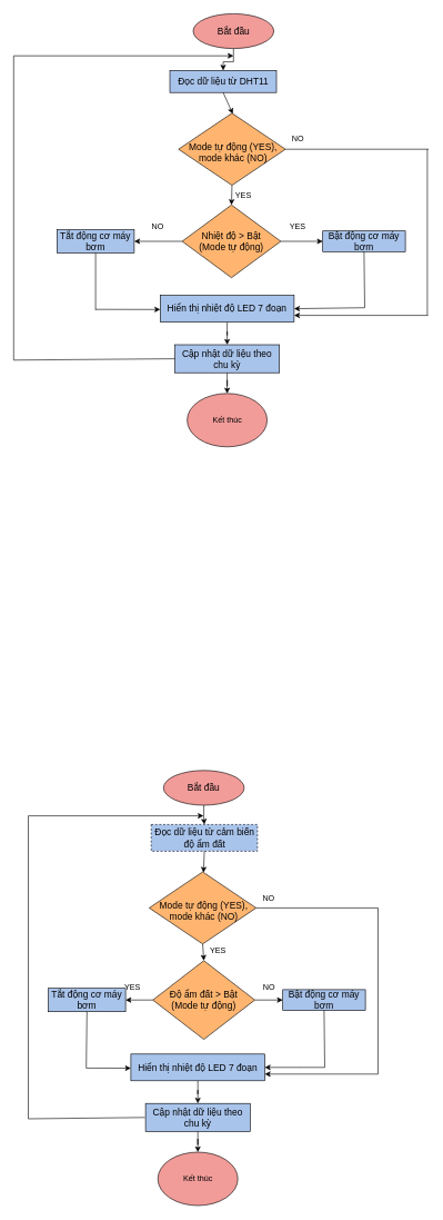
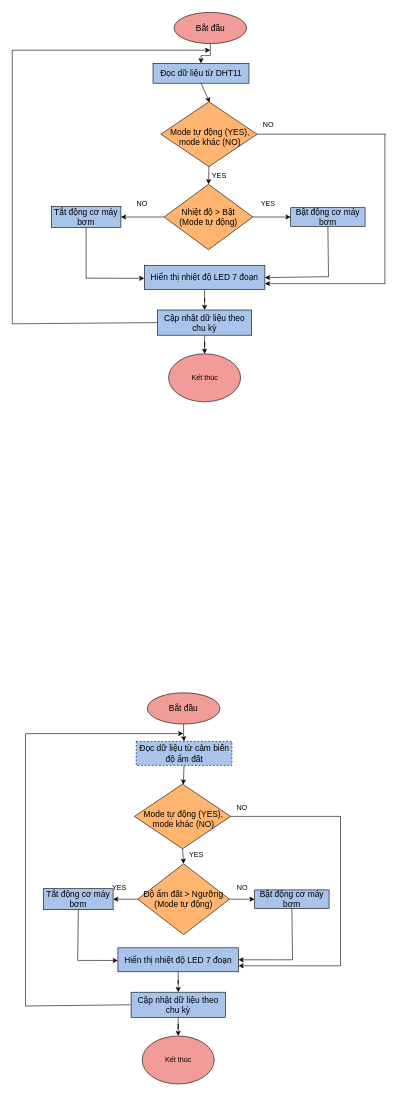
  <mxCell id="0" />
  <mxCell id="1" parent="0" />
  <mxCell id="2" style="edgeStyle=orthogonalEdgeStyle;rounded=0;orthogonalLoop=1;jettySize=auto;html=1;entryX=0.5;entryY=0;entryDx=0;entryDy=0;" parent="1" source="3" target="4" edge="1"><mxGeometry relative="1" as="geometry" /></mxCell>
  <mxCell id="3" value="&lt;font style=&quot;font-size: 14px;&quot;&gt;Bắt đầu&lt;/font&gt;" style="ellipse;whiteSpace=wrap;html=1;fillColor=#F19C99;" parent="1" vertex="1"><mxGeometry x="289.5" y="20" width="121" height="52" as="geometry" /></mxCell>
  <mxCell id="4" value="&lt;font style=&quot;font-size: 14px;&quot;&gt;Đọc dữ liệu từ DHT11&lt;/font&gt;" style="rounded=0;whiteSpace=wrap;html=1;fillColor=#A9C4EB;" parent="1" vertex="1"><mxGeometry x="254.5" y="105" width="160" height="33" as="geometry" /></mxCell>
  <mxCell id="5" style="edgeStyle=orthogonalEdgeStyle;rounded=0;orthogonalLoop=1;jettySize=auto;html=1;entryX=0;entryY=0.5;entryDx=0;entryDy=0;" parent="1" source="7" target="9" edge="1"><mxGeometry relative="1" as="geometry" /></mxCell>
  <mxCell id="6" style="edgeStyle=orthogonalEdgeStyle;rounded=0;orthogonalLoop=1;jettySize=auto;html=1;entryX=1;entryY=0.5;entryDx=0;entryDy=0;" parent="1" source="7" target="8" edge="1"><mxGeometry relative="1" as="geometry" /></mxCell>
  <mxCell id="7" value="&lt;font style=&quot;font-size: 14px;&quot;&gt;Nhiệt độ &amp;gt; Bật&lt;br&gt;(Mode tự động)&lt;/font&gt;" style="rhombus;whiteSpace=wrap;html=1;fillColor=#FFB570;" parent="1" vertex="1"><mxGeometry x="273" y="306.5" width="148" height="109" as="geometry" /></mxCell>
  <mxCell id="8" value="&lt;font style=&quot;font-size: 14px;&quot;&gt;Tắt động cơ máy bơm&lt;/font&gt;" style="rounded=0;whiteSpace=wrap;html=1;fillColor=#A9C4EB;" parent="1" vertex="1"><mxGeometry x="85" y="343.5" width="116" height="35" as="geometry" /></mxCell>
  <mxCell id="9" value="&lt;font style=&quot;font-size: 14px;&quot;&gt;Bật động cơ máy bơm&lt;/font&gt;" style="rounded=0;whiteSpace=wrap;html=1;fillColor=#A9C4EB;" parent="1" vertex="1"><mxGeometry x="484" y="345.5" width="124" height="31" as="geometry" /></mxCell>
  <mxCell id="10" style="edgeStyle=orthogonalEdgeStyle;rounded=0;orthogonalLoop=1;jettySize=auto;html=1;entryX=0.5;entryY=0;entryDx=0;entryDy=0;" parent="1" source="11" edge="1" target="13"><mxGeometry relative="1" as="geometry"><mxPoint x="347" y="558" as="targetPoint" /></mxGeometry></mxCell>
  <mxCell id="11" value="&lt;font style=&quot;font-size: 14px;&quot;&gt;Hiển thị nhiệt độ LED 7 đoạn&lt;/font&gt;" style="rounded=0;whiteSpace=wrap;html=1;fillColor=#A9C4EB;" parent="1" vertex="1"><mxGeometry x="240" y="442" width="201" height="40" as="geometry" /></mxCell>
  <mxCell id="12" style="edgeStyle=orthogonalEdgeStyle;rounded=0;orthogonalLoop=1;jettySize=auto;html=1;entryX=0.5;entryY=0;entryDx=0;entryDy=0;" parent="1" source="13" target="17" edge="1"><mxGeometry relative="1" as="geometry" /></mxCell>
  <mxCell id="13" value="&lt;font style=&quot;font-size: 14px;&quot;&gt;Cập nhật dữ liệu theo chu kỳ&lt;/font&gt;" style="rounded=0;whiteSpace=wrap;html=1;fillColor=#A9C4EB;" parent="1" vertex="1"><mxGeometry x="262" y="516" width="157" height="42" as="geometry" /></mxCell>
  <mxCell id="14" value="YES" style="text;html=1;align=center;verticalAlign=middle;resizable=0;points=[];autosize=1;strokeColor=none;fillColor=none;" parent="1" vertex="1"><mxGeometry x="421" y="324" width="50" height="30" as="geometry" /></mxCell>
  <mxCell id="15" value="NO" style="text;html=1;align=center;verticalAlign=middle;resizable=0;points=[];autosize=1;strokeColor=none;fillColor=none;" parent="1" vertex="1"><mxGeometry x="216" y="324" width="40" height="30" as="geometry" /></mxCell>
  <mxCell id="16" value="" style="endArrow=classic;html=1;rounded=0;" parent="1" edge="1"><mxGeometry width="50" height="50" relative="1" as="geometry"><mxPoint x="20" y="539" as="sourcePoint" /><mxPoint x="350" y="83" as="targetPoint" /><Array as="points"><mxPoint x="20" y="83" /></Array></mxGeometry></mxCell>
  <mxCell id="17" value="Kết thúc" style="ellipse;whiteSpace=wrap;html=1;fillColor=#F19C99;" parent="1" vertex="1"><mxGeometry x="280.5" y="589" width="120" height="80" as="geometry" /></mxCell>
  <mxCell id="18" value="" style="endArrow=none;html=1;rounded=0;entryX=0.5;entryY=1;entryDx=0;entryDy=0;" parent="1" target="8" edge="1"><mxGeometry width="50" height="50" relative="1" as="geometry"><mxPoint x="143" y="464" as="sourcePoint" /><mxPoint x="151" y="434" as="targetPoint" /></mxGeometry></mxCell>
  <mxCell id="19" value="" style="endArrow=none;html=1;rounded=0;entryX=0.5;entryY=1;entryDx=0;entryDy=0;" parent="1" edge="1" target="9"><mxGeometry width="50" height="50" relative="1" as="geometry"><mxPoint x="547" y="460.5" as="sourcePoint" /><mxPoint x="553" y="402" as="targetPoint" /></mxGeometry></mxCell>
  <mxCell id="20" value="" style="endArrow=classic;html=1;rounded=0;entryX=0;entryY=0.529;entryDx=0;entryDy=0;entryPerimeter=0;" parent="1" target="11" edge="1"><mxGeometry width="50" height="50" relative="1" as="geometry"><mxPoint x="143" y="463" as="sourcePoint" /><mxPoint x="241" y="466.5" as="targetPoint" /></mxGeometry></mxCell>
  <mxCell id="21" value="" style="endArrow=classic;html=1;rounded=0;entryX=1;entryY=0.5;entryDx=0;entryDy=0;" parent="1" target="11" edge="1"><mxGeometry width="50" height="50" relative="1" as="geometry"><mxPoint x="547" y="460.5" as="sourcePoint" /><mxPoint x="478" y="461.5" as="targetPoint" /></mxGeometry></mxCell>
  <mxCell id="22" value="" style="endArrow=none;html=1;rounded=0;entryX=1;entryY=0.5;entryDx=0;entryDy=0;" parent="1" edge="1"><mxGeometry width="50" height="50" relative="1" as="geometry"><mxPoint x="643" y="223" as="sourcePoint" /><mxPoint x="428" y="223" as="targetPoint" /></mxGeometry></mxCell>
  <mxCell id="23" value="" style="endArrow=classic;html=1;rounded=0;" parent="1" edge="1"><mxGeometry width="50" height="50" relative="1" as="geometry"><mxPoint x="642" y="472" as="sourcePoint" /><mxPoint x="441" y="472" as="targetPoint" /></mxGeometry></mxCell>
  <mxCell id="24" value="" style="endArrow=none;html=1;rounded=0;" parent="1" edge="1"><mxGeometry width="50" height="50" relative="1" as="geometry"><mxPoint x="641" y="472" as="sourcePoint" /><mxPoint x="641" y="223" as="targetPoint" /></mxGeometry></mxCell>
  <mxCell id="25" value="" style="endArrow=none;html=1;rounded=0;exitX=0;exitY=0.5;exitDx=0;exitDy=0;" parent="1" source="13" edge="1"><mxGeometry width="50" height="50" relative="1" as="geometry"><mxPoint x="683" y="307" as="sourcePoint" /><mxPoint x="20" y="539" as="targetPoint" /></mxGeometry></mxCell>
  <mxCell id="26" value="" style="endArrow=classic;html=1;rounded=0;exitX=0.5;exitY=1;exitDx=0;exitDy=0;" parent="1" source="4" edge="1"><mxGeometry width="50" height="50" relative="1" as="geometry"><mxPoint x="567" y="345" as="sourcePoint" /><mxPoint x="349" y="170" as="targetPoint" /></mxGeometry></mxCell>
  <mxCell id="27" value="" style="endArrow=classic;html=1;rounded=0;entryX=0.5;entryY=0;entryDx=0;entryDy=0;exitX=0.5;exitY=1;exitDx=0;exitDy=0;" parent="1" source="28" target="7" edge="1"><mxGeometry width="50" height="50" relative="1" as="geometry"><mxPoint x="348" y="263" as="sourcePoint" /><mxPoint x="616" y="276" as="targetPoint" /></mxGeometry></mxCell>
  <mxCell id="28" value="" style="rhombus;whiteSpace=wrap;html=1;fillColor=#FFB570;" parent="1" vertex="1"><mxGeometry x="267.5" y="169" width="160.5" height="108" as="geometry" /></mxCell>
  <mxCell id="29" value="YES" style="text;html=1;align=center;verticalAlign=middle;whiteSpace=wrap;rounded=0;" parent="1" vertex="1"><mxGeometry x="335" y="276.5" width="60" height="30" as="geometry" /></mxCell>
  <mxCell id="30" value="NO" style="text;html=1;align=center;verticalAlign=middle;whiteSpace=wrap;rounded=0;" parent="1" vertex="1"><mxGeometry x="417" y="193" width="60" height="30" as="geometry" /></mxCell>
  <mxCell id="31" value="&lt;br style=&quot;font-size: 14px;&quot;&gt;&lt;span style=&quot;font-size: 14px;&quot;&gt;Mode tự động (YES),&lt;/span&gt;&lt;br style=&quot;font-size: 14px;&quot;&gt;&lt;span style=&quot;font-size: 14px;&quot;&gt;mode khác (NO)&lt;/span&gt;" style="text;html=1;align=center;verticalAlign=middle;whiteSpace=wrap;rounded=0;" vertex="1" parent="1"><mxGeometry x="267" y="198" width="165" height="43" as="geometry" /></mxCell>
  <mxCell id="32" style="edgeStyle=orthogonalEdgeStyle;rounded=0;orthogonalLoop=1;jettySize=auto;html=1;entryX=0.5;entryY=0;entryDx=0;entryDy=0;" edge="1" parent="1" source="33" target="34"><mxGeometry relative="1" as="geometry" /></mxCell>
  <mxCell id="33" value="&lt;font style=&quot;font-size: 14px;&quot;&gt;Bắt đầu&lt;/font&gt;" style="ellipse;whiteSpace=wrap;html=1;fillColor=#F19C99;" vertex="1" parent="1"><mxGeometry x="245" y="1154" width="121" height="52" as="geometry" /></mxCell>
  <mxCell id="34" value="&lt;font style=&quot;font-size: 14px;&quot;&gt;Đọc dữ liệu từ cảm biến độ ẩm đất&lt;/font&gt;" style="rounded=0;whiteSpace=wrap;html=1;fillColor=#A9C4EB;dashed=1;" vertex="1" parent="1"><mxGeometry x="226.5" y="1235" width="159.5" height="40" as="geometry" /></mxCell>
  <mxCell id="35" style="edgeStyle=orthogonalEdgeStyle;rounded=0;orthogonalLoop=1;jettySize=auto;html=1;entryX=0;entryY=0.5;entryDx=0;entryDy=0;" edge="1" parent="1" source="37" target="39"><mxGeometry relative="1" as="geometry" /></mxCell>
  <mxCell id="36" style="edgeStyle=orthogonalEdgeStyle;rounded=0;orthogonalLoop=1;jettySize=auto;html=1;entryX=1;entryY=0.5;entryDx=0;entryDy=0;" edge="1" parent="1" source="37" target="38"><mxGeometry relative="1" as="geometry" /></mxCell>
- <mxCell id="37" value="&lt;font style=&quot;font-size: 14px;&quot;&gt;Độ ẩm đất &amp;gt; Bật&lt;br&gt;(Mode tự động)&lt;/font&gt;" style="rhombus;whiteSpace=wrap;html=1;fillColor=#FFB570;" vertex="1" parent="1"><mxGeometry x="229" y="1439" width="153" height="118" as="geometry" /></mxCell>
+ <mxCell id="37" value="&lt;font style=&quot;font-size: 14px;&quot;&gt;Độ ẩm đất &amp;gt; Ngưỡng&lt;br&gt;(Mode tự động)&lt;/font&gt;" style="rhombus;whiteSpace=wrap;html=1;fillColor=#FFB570;" vertex="1" parent="1"><mxGeometry x="229" y="1439" width="153" height="118" as="geometry" /></mxCell>
  <mxCell id="38" value="&lt;font style=&quot;font-size: 14px;&quot;&gt;Tắt động cơ máy bơm&lt;/font&gt;" style="rounded=0;whiteSpace=wrap;html=1;fillColor=#A9C4EB;" vertex="1" parent="1"><mxGeometry x="72" y="1480.5" width="116" height="35" as="geometry" /></mxCell>
  <mxCell id="39" value="&lt;font style=&quot;font-size: 14px;&quot;&gt;Bật động cơ máy bơm&lt;/font&gt;" style="rounded=0;whiteSpace=wrap;html=1;fillColor=#A9C4EB;" vertex="1" parent="1"><mxGeometry x="424" y="1482.5" width="124" height="31" as="geometry" /></mxCell>
  <mxCell id="40" style="edgeStyle=orthogonalEdgeStyle;rounded=0;orthogonalLoop=1;jettySize=auto;html=1;entryX=0.5;entryY=0;entryDx=0;entryDy=0;" edge="1" parent="1" source="41" target="43"><mxGeometry relative="1" as="geometry"><mxPoint x="303" y="1695" as="targetPoint" /></mxGeometry></mxCell>
  <mxCell id="41" value="&lt;font style=&quot;font-size: 14px;&quot;&gt;Hiển thị nhiệt độ LED 7 đoạn&lt;/font&gt;" style="rounded=0;whiteSpace=wrap;html=1;fillColor=#A9C4EB;" vertex="1" parent="1"><mxGeometry x="196" y="1579" width="201" height="40" as="geometry" /></mxCell>
  <mxCell id="42" style="edgeStyle=orthogonalEdgeStyle;rounded=0;orthogonalLoop=1;jettySize=auto;html=1;entryX=0.5;entryY=0;entryDx=0;entryDy=0;" edge="1" parent="1" source="43" target="47"><mxGeometry relative="1" as="geometry" /></mxCell>
  <mxCell id="43" value="&lt;font style=&quot;font-size: 14px;&quot;&gt;Cập nhật dữ liệu theo chu kỳ&lt;/font&gt;" style="rounded=0;whiteSpace=wrap;html=1;fillColor=#A9C4EB;" vertex="1" parent="1"><mxGeometry x="218" y="1653" width="157" height="42" as="geometry" /></mxCell>
  <mxCell id="44" value="YES" style="text;html=1;align=center;verticalAlign=middle;resizable=0;points=[];autosize=1;strokeColor=none;fillColor=none;" vertex="1" parent="1"><mxGeometry x="173" y="1464" width="50" height="30" as="geometry" /></mxCell>
  <mxCell id="45" value="NO" style="text;html=1;align=center;verticalAlign=middle;resizable=0;points=[];autosize=1;strokeColor=none;fillColor=none;" vertex="1" parent="1"><mxGeometry x="383" y="1464" width="40" height="30" as="geometry" /></mxCell>
  <mxCell id="46" value="" style="endArrow=classic;html=1;rounded=0;" edge="1" parent="1"><mxGeometry width="50" height="50" relative="1" as="geometry"><mxPoint x="42" y="1676" as="sourcePoint" /><mxPoint x="305" y="1222" as="targetPoint" /><Array as="points"><mxPoint x="42" y="1222" /></Array></mxGeometry></mxCell>
  <mxCell id="47" value="Kết thúc" style="ellipse;whiteSpace=wrap;html=1;fillColor=#F19C99;" vertex="1" parent="1"><mxGeometry x="236.5" y="1726" width="120" height="80" as="geometry" /></mxCell>
  <mxCell id="48" value="" style="endArrow=none;html=1;rounded=0;entryX=0.5;entryY=1;entryDx=0;entryDy=0;" edge="1" parent="1" target="38"><mxGeometry width="50" height="50" relative="1" as="geometry"><mxPoint x="129" y="1600" as="sourcePoint" /><mxPoint x="107" y="1571" as="targetPoint" /></mxGeometry></mxCell>
  <mxCell id="49" value="" style="endArrow=none;html=1;rounded=0;entryX=0.5;entryY=1;entryDx=0;entryDy=0;" edge="1" parent="1" target="39"><mxGeometry width="50" height="50" relative="1" as="geometry"><mxPoint x="487" y="1599" as="sourcePoint" /><mxPoint x="509" y="1539" as="targetPoint" /></mxGeometry></mxCell>
  <mxCell id="50" value="" style="endArrow=classic;html=1;rounded=0;entryX=0;entryY=0.529;entryDx=0;entryDy=0;entryPerimeter=0;" edge="1" parent="1" target="41"><mxGeometry width="50" height="50" relative="1" as="geometry"><mxPoint x="129" y="1600" as="sourcePoint" /><mxPoint x="197" y="1603.5" as="targetPoint" /></mxGeometry></mxCell>
  <mxCell id="51" value="" style="endArrow=classic;html=1;rounded=0;entryX=1;entryY=0.5;entryDx=0;entryDy=0;" edge="1" parent="1" target="41"><mxGeometry width="50" height="50" relative="1" as="geometry"><mxPoint x="487" y="1599" as="sourcePoint" /><mxPoint x="434" y="1598.5" as="targetPoint" /><Array as="points"><mxPoint x="455" y="1599" /></Array></mxGeometry></mxCell>
  <mxCell id="52" value="" style="endArrow=none;html=1;rounded=0;entryX=1;entryY=0.5;entryDx=0;entryDy=0;" edge="1" parent="1"><mxGeometry width="50" height="50" relative="1" as="geometry"><mxPoint x="567" y="1360" as="sourcePoint" /><mxPoint x="384" y="1360" as="targetPoint" /></mxGeometry></mxCell>
  <mxCell id="53" value="" style="endArrow=classic;html=1;rounded=0;" edge="1" parent="1"><mxGeometry width="50" height="50" relative="1" as="geometry"><mxPoint x="567" y="1609" as="sourcePoint" /><mxPoint x="397" y="1609" as="targetPoint" /></mxGeometry></mxCell>
  <mxCell id="54" value="" style="endArrow=none;html=1;rounded=0;" edge="1" parent="1"><mxGeometry width="50" height="50" relative="1" as="geometry"><mxPoint x="567" y="1609" as="sourcePoint" /><mxPoint x="567" y="1360" as="targetPoint" /></mxGeometry></mxCell>
  <mxCell id="55" value="" style="endArrow=none;html=1;rounded=0;exitX=0;exitY=0.5;exitDx=0;exitDy=0;" edge="1" parent="1"><mxGeometry width="50" height="50" relative="1" as="geometry"><mxPoint x="217" y="1674" as="sourcePoint" /><mxPoint x="42" y="1676" as="targetPoint" /></mxGeometry></mxCell>
  <mxCell id="56" value="" style="endArrow=classic;html=1;rounded=0;exitX=0.5;exitY=1;exitDx=0;exitDy=0;" edge="1" parent="1" source="34"><mxGeometry width="50" height="50" relative="1" as="geometry"><mxPoint x="523" y="1482" as="sourcePoint" /><mxPoint x="305" y="1307" as="targetPoint" /></mxGeometry></mxCell>
  <mxCell id="57" value="" style="endArrow=classic;html=1;rounded=0;entryX=0.5;entryY=0;entryDx=0;entryDy=0;exitX=0.5;exitY=1;exitDx=0;exitDy=0;" edge="1" parent="1" source="58" target="37"><mxGeometry width="50" height="50" relative="1" as="geometry"><mxPoint x="304" y="1400" as="sourcePoint" /><mxPoint x="572" y="1413" as="targetPoint" /></mxGeometry></mxCell>
  <mxCell id="58" value="" style="rhombus;whiteSpace=wrap;html=1;fillColor=#FFB570;" vertex="1" parent="1"><mxGeometry x="223.5" y="1306" width="160.5" height="108" as="geometry" /></mxCell>
  <mxCell id="59" value="YES" style="text;html=1;align=center;verticalAlign=middle;whiteSpace=wrap;rounded=0;" vertex="1" parent="1"><mxGeometry x="296.5" y="1409" width="60" height="30" as="geometry" /></mxCell>
  <mxCell id="60" value="NO" style="text;html=1;align=center;verticalAlign=middle;whiteSpace=wrap;rounded=0;" vertex="1" parent="1"><mxGeometry x="373" y="1330" width="60" height="30" as="geometry" /></mxCell>
  <mxCell id="61" value="&lt;br style=&quot;font-size: 14px;&quot;&gt;&lt;span style=&quot;font-size: 14px;&quot;&gt;Mode tự động (YES),&lt;/span&gt;&lt;br style=&quot;font-size: 14px;&quot;&gt;&lt;span style=&quot;font-size: 14px;&quot;&gt;mode khác (NO)&lt;/span&gt;" style="text;html=1;align=center;verticalAlign=middle;whiteSpace=wrap;rounded=0;" vertex="1" parent="1"><mxGeometry x="223" y="1335" width="165" height="43" as="geometry" /></mxCell>
